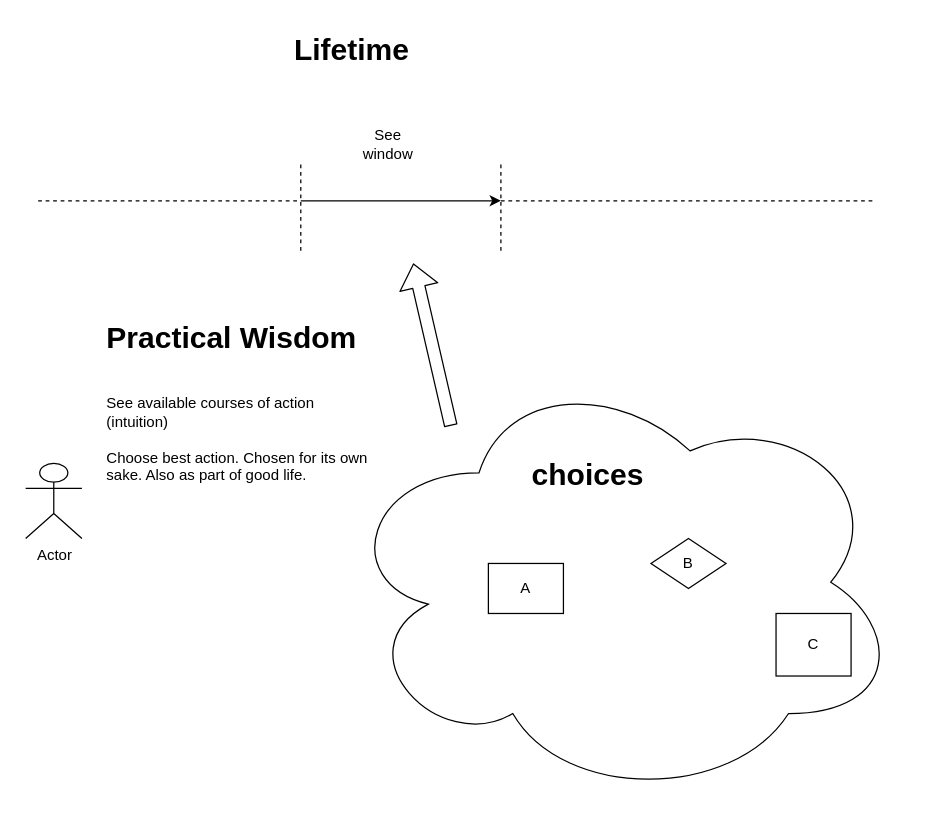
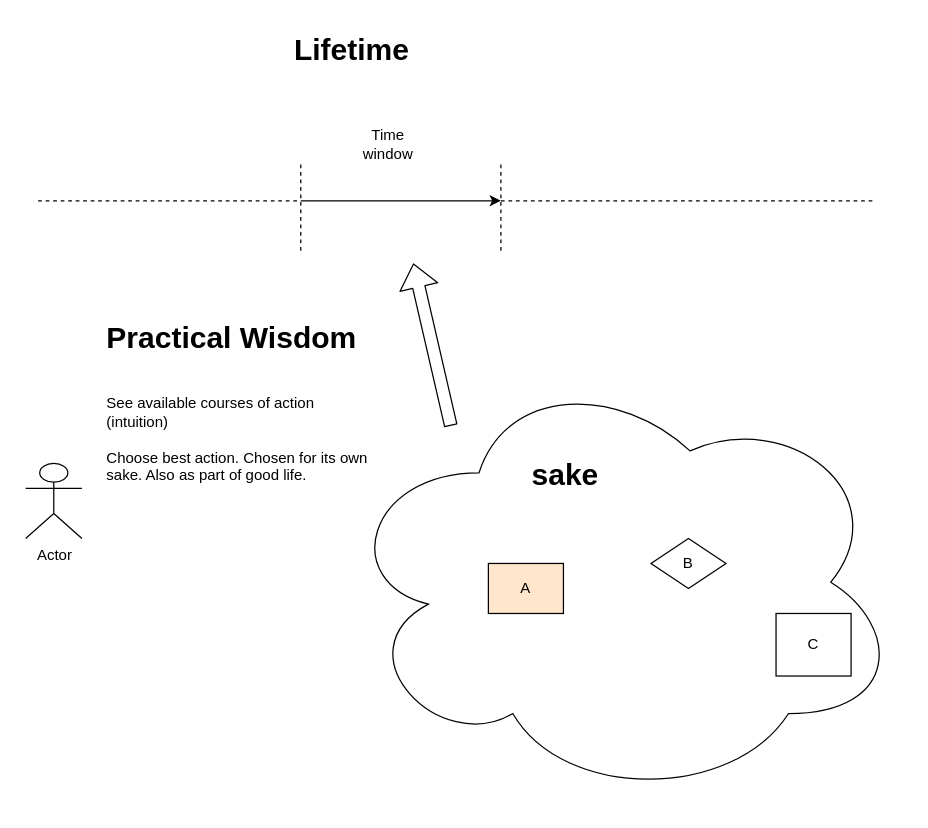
  <mxCell id="0" />
  <mxCell id="1" parent="0" />
  <mxCell id="2" value="" style="ellipse;shape=cloud;whiteSpace=wrap;html=1;" vertex="1" parent="1"><mxGeometry x="270" y="290" width="450" height="350" as="geometry" /></mxCell>
  <mxCell id="3" value="Actor" style="shape=umlActor;verticalLabelPosition=bottom;labelBackgroundColor=#ffffff;verticalAlign=top;html=1;outlineConnect=0;" vertex="1" parent="1"><mxGeometry x="20" y="370" width="45" height="60" as="geometry" /></mxCell>
  <mxCell id="4" value="&lt;h1&gt;Lifetime&lt;/h1&gt;" style="text;html=1;strokeColor=none;fillColor=none;spacing=5;spacingTop=-20;whiteSpace=wrap;overflow=hidden;rounded=0;" vertex="1" parent="1"><mxGeometry x="230" y="20" width="210" height="40" as="geometry" /></mxCell>
  <mxCell id="5" value="" style="endArrow=none;dashed=1;html=1;" edge="1" parent="1"><mxGeometry width="50" height="50" relative="1" as="geometry"><mxPoint x="240" y="200" as="sourcePoint" /><mxPoint x="240" y="130" as="targetPoint" /></mxGeometry></mxCell>
  <mxCell id="6" value="" style="endArrow=classic;html=1;" edge="1" parent="1"><mxGeometry width="50" height="50" relative="1" as="geometry"><mxPoint x="240" y="160" as="sourcePoint" /><mxPoint x="400" y="160" as="targetPoint" /></mxGeometry></mxCell>
  <mxCell id="7" value="" style="endArrow=none;dashed=1;html=1;" edge="1" parent="1"><mxGeometry width="50" height="50" relative="1" as="geometry"><mxPoint x="400" y="200" as="sourcePoint" /><mxPoint x="400" y="130" as="targetPoint" /></mxGeometry></mxCell>
  <mxCell id="8" value="" style="endArrow=none;dashed=1;html=1;" edge="1" parent="1"><mxGeometry width="50" height="50" relative="1" as="geometry"><mxPoint x="30" y="160" as="sourcePoint" /><mxPoint x="240" y="160" as="targetPoint" /></mxGeometry></mxCell>
  <mxCell id="9" value="" style="endArrow=none;dashed=1;html=1;" edge="1" parent="1"><mxGeometry width="50" height="50" relative="1" as="geometry"><mxPoint x="400" y="160" as="sourcePoint" /><mxPoint x="700" y="160" as="targetPoint" /></mxGeometry></mxCell>
- <mxCell id="10" value="See window" style="text;html=1;strokeColor=none;fillColor=none;align=center;verticalAlign=middle;whiteSpace=wrap;rounded=0;" vertex="1" parent="1"><mxGeometry x="290" y="100" width="40" height="30" as="geometry" /></mxCell>
- <mxCell id="11" value="&lt;h1&gt;choices&lt;/h1&gt;" style="text;html=1;strokeColor=none;fillColor=none;spacing=5;spacingTop=-20;whiteSpace=wrap;overflow=hidden;rounded=0;" vertex="1" parent="1"><mxGeometry x="420" y="360" width="190" height="120" as="geometry" /></mxCell>
- <mxCell id="12" value="A" style="rounded=0;whiteSpace=wrap;html=1;" vertex="1" parent="1"><mxGeometry x="390" y="450" width="60" height="40" as="geometry" /></mxCell>
+ <mxCell id="10" value="Time window" style="text;html=1;strokeColor=none;fillColor=none;align=center;verticalAlign=middle;whiteSpace=wrap;rounded=0;" vertex="1" parent="1"><mxGeometry x="290" y="100" width="40" height="30" as="geometry" /></mxCell>
+ <mxCell id="11" value="&lt;h1&gt;sake&lt;/h1&gt;" style="text;html=1;strokeColor=none;fillColor=none;spacing=5;spacingTop=-20;whiteSpace=wrap;overflow=hidden;rounded=0;" vertex="1" parent="1"><mxGeometry x="420" y="360" width="190" height="120" as="geometry" /></mxCell>
+ <mxCell id="12" value="A" style="rounded=0;whiteSpace=wrap;html=1;fillColor=#ffe6cc;" vertex="1" parent="1"><mxGeometry x="390" y="450" width="60" height="40" as="geometry" /></mxCell>
  <mxCell id="13" value="B" style="rhombus;whiteSpace=wrap;html=1;" vertex="1" parent="1"><mxGeometry x="520" y="430" width="60" height="40" as="geometry" /></mxCell>
  <mxCell id="14" value="C" style="rounded=0;whiteSpace=wrap;html=1;" vertex="1" parent="1"><mxGeometry x="620" y="490" width="60" height="50" as="geometry" /></mxCell>
  <mxCell id="15" value="" style="shape=flexArrow;endArrow=classic;html=1;" edge="1" parent="1"><mxGeometry width="50" height="50" relative="1" as="geometry"><mxPoint x="360" y="340" as="sourcePoint" /><mxPoint x="330" y="210" as="targetPoint" /></mxGeometry></mxCell>
  <mxCell id="16" value="&lt;h1&gt;Practical Wisdom&lt;/h1&gt;&lt;div&gt;&lt;br&gt;&lt;/div&gt;&lt;div&gt;See available courses of action (intuition)&lt;/div&gt;&lt;div&gt;&lt;br&gt;&lt;/div&gt;&lt;div&gt;Choose best action. Chosen for its own sake. Also as part of good life.&lt;/div&gt;" style="text;html=1;strokeColor=none;fillColor=none;spacing=5;spacingTop=-20;whiteSpace=wrap;overflow=hidden;rounded=0;" vertex="1" parent="1"><mxGeometry x="80" y="250" width="220" height="180" as="geometry" /></mxCell>
